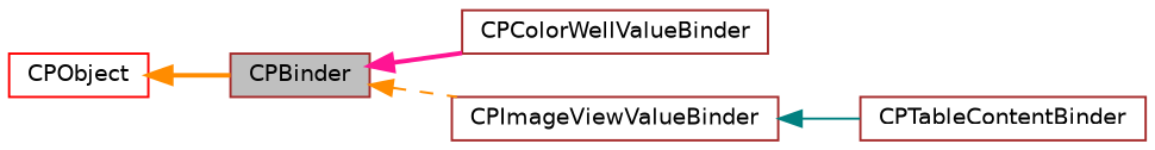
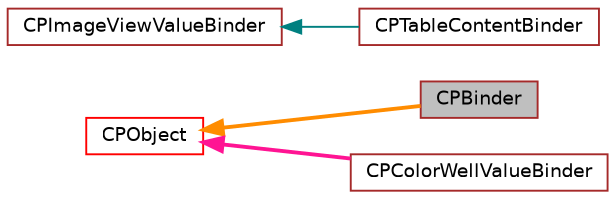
  digraph {
    rankdir=LR
    node [color=brown fillcolor=white fontname=Helvetica fontsize=10 shape=record style=filled]
    edge [color=darkorange dir=back fontname=Helvetica fontsize=10 labelfontname=Helvetica labelfontsize=10 style=bold]
    n1 [fillcolor=grey75 fontcolor=black height=0.2 label=CPBinder width=0.4]
    n2 [height=0.2 label=CPColorWellValueBinder width=0.4]
    n3 [height=0.2 label=CPImageViewValueBinder width=0.4]
    n4 [height=0.2 label=CPTableContentBinder width=0.4]
    n5 [color=red height=0.2 label=CPObject width=0.4]
-   n1 -> n2 [color=deeppink]
-   n1 -> n3 [style=dashed]
+   n5 -> n2 [color=deeppink]
    n3 -> n4 [color=teal style=solid]
    n5 -> n1
  }
